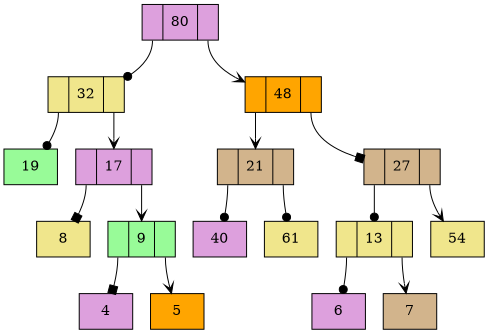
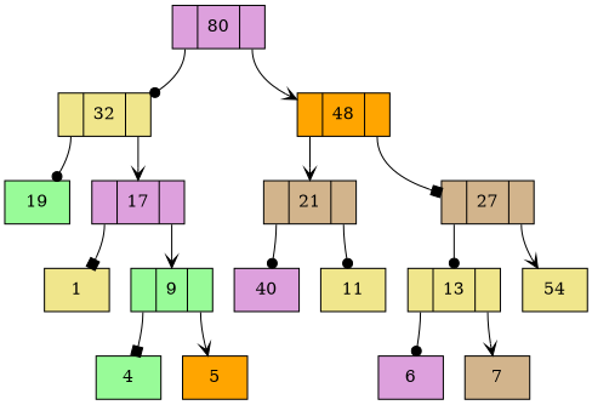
  digraph {
    rankdir=TB
    node [fillcolor=khaki shape=record style=filled]
    edge [arrowhead=vee tailport=C0]
    n1 [fillcolor=plum label="<C0>|80|<C1>"]
    n2 [label="<C0>|32|<C1>"]
    n3 [fillcolor=orange label="<C0>|48|<C1>"]
    n4 [fillcolor=palegreen label=19]
    n5 [fillcolor=plum label="<C0>|17|<C1>"]
    n6 [fillcolor=tan label="<C0>|21|<C1>"]
    n7 [fillcolor=tan label="<C0>|27|<C1>"]
-   n8 [label=8]
+   n8 [label=1]
    n9 [fillcolor=palegreen label="<C0>|9|<C1>"]
-   n10 [fillcolor=plum label=4]
+   n10 [fillcolor=palegreen label=4]
    n11 [fillcolor=orange label=5]
    n12 [fillcolor=plum label=40]
-   n13 [label=61]
+   n13 [label=11]
    n14 [label="<C0>|13|<C1>"]
    n15 [label=54]
    n16 [fillcolor=plum label=6]
    n17 [fillcolor=tan label=7]
    n1 -> n2 [arrowhead=dot]
    n1 -> n3 [tailport=C1]
    n2 -> n4 [arrowhead=dot]
    n2 -> n5 [tailport=C1]
    n3 -> n6
    n3 -> n7 [arrowhead=box tailport=C1]
    n5 -> n8 [arrowhead=box]
    n5 -> n9 [tailport=C1]
    n6 -> n12 [arrowhead=dot]
    n6 -> n13 [arrowhead=dot tailport=C1]
    n7 -> n14 [arrowhead=dot]
    n7 -> n15 [tailport=C1]
    n9 -> n10 [arrowhead=box]
    n9 -> n11 [tailport=C1]
    n14 -> n16 [arrowhead=dot]
    n14 -> n17 [tailport=C1]
  }
